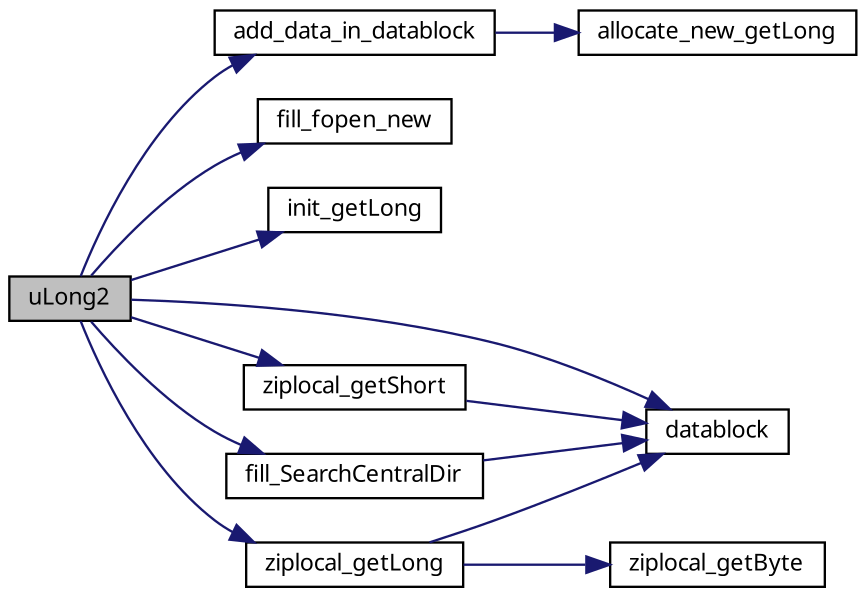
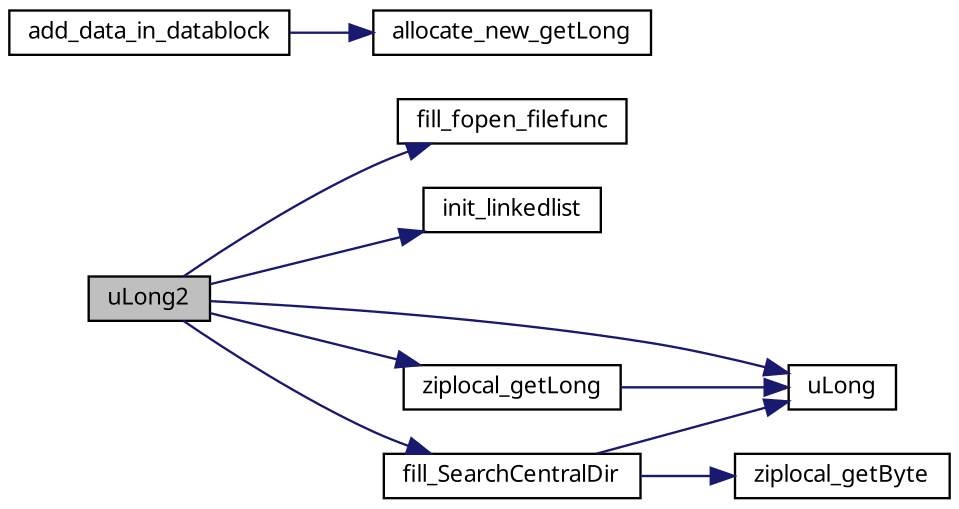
  digraph {
    rankdir=LR
    node [color=black fillcolor=white fontname="FreeSans.ttf" fontsize=10 shape=record style=filled]
    edge [color=midnightblue fontname="FreeSans.ttf" fontsize=10 labelfontname="FreeSans.ttf" labelfontsize=10 style=solid]
    n1 [fillcolor=grey75 fontcolor=black height=0.2 label=uLong2 width=0.4]
    n2 [height=0.2 label=add_data_in_datablock width=0.4]
-   n3 [height=0.2 label=fill_fopen_new width=0.4]
-   n4 [height=0.2 label=init_getLong width=0.4]
-   n5 [height=0.2 label=datablock width=0.4]
+   n3 [height=0.2 label=fill_fopen_filefunc width=0.4]
+   n4 [height=0.2 label=init_linkedlist width=0.4]
+   n5 [height=0.2 label=uLong width=0.4]
    n6 [height=0.2 label=ziplocal_getLong width=0.4]
-   n7 [height=0.2 label=ziplocal_getShort width=0.4]
    n8 [height=0.2 label=fill_SearchCentralDir width=0.4]
    n9 [height=0.2 label=allocate_new_getLong width=0.4]
    n10 [height=0.2 label=ziplocal_getByte width=0.4]
-   n1 -> n2
    n1 -> n3
    n1 -> n4
    n1 -> n5
    n1 -> n6
-   n1 -> n7
    n1 -> n8
    n2 -> n9
    n6 -> n5
-   n6 -> n10
-   n7 -> n5
+   n8 -> n10
    n8 -> n5
  }
